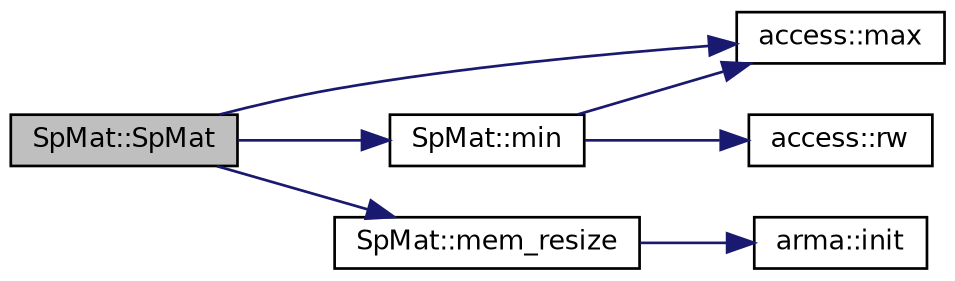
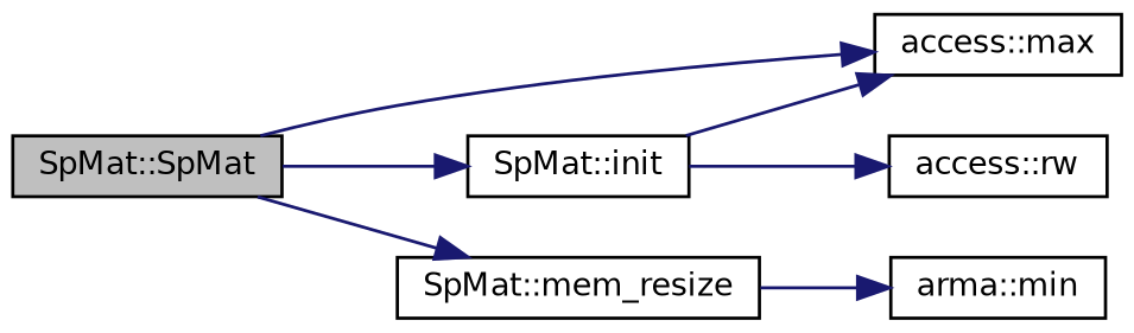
  digraph {
    rankdir=LR
    node [color=black fillcolor=white fontname=Helvetica fontsize=10 shape=record style=filled]
    edge [color=midnightblue fontname=Helvetica fontsize=10 labelfontname=Helvetica labelfontsize=10 style=solid]
    n1 [fillcolor=grey75 fontcolor=black height=0.2 label="SpMat::SpMat" width=0.4]
-   n2 [height=0.2 label="SpMat::min" width=0.4]
+   n2 [height=0.2 label="SpMat::init" width=0.4]
    n3 [height=0.2 label="access::max" width=0.4]
    n4 [height=0.2 label="SpMat::mem_resize" width=0.4]
    n5 [height=0.2 label="access::rw" width=0.4]
-   n6 [height=0.2 label="arma::init" width=0.4]
+   n6 [height=0.2 label="arma::min" width=0.4]
    n1 -> n2
    n1 -> n3
    n1 -> n4
    n2 -> n3
    n2 -> n5
    n4 -> n6
  }
